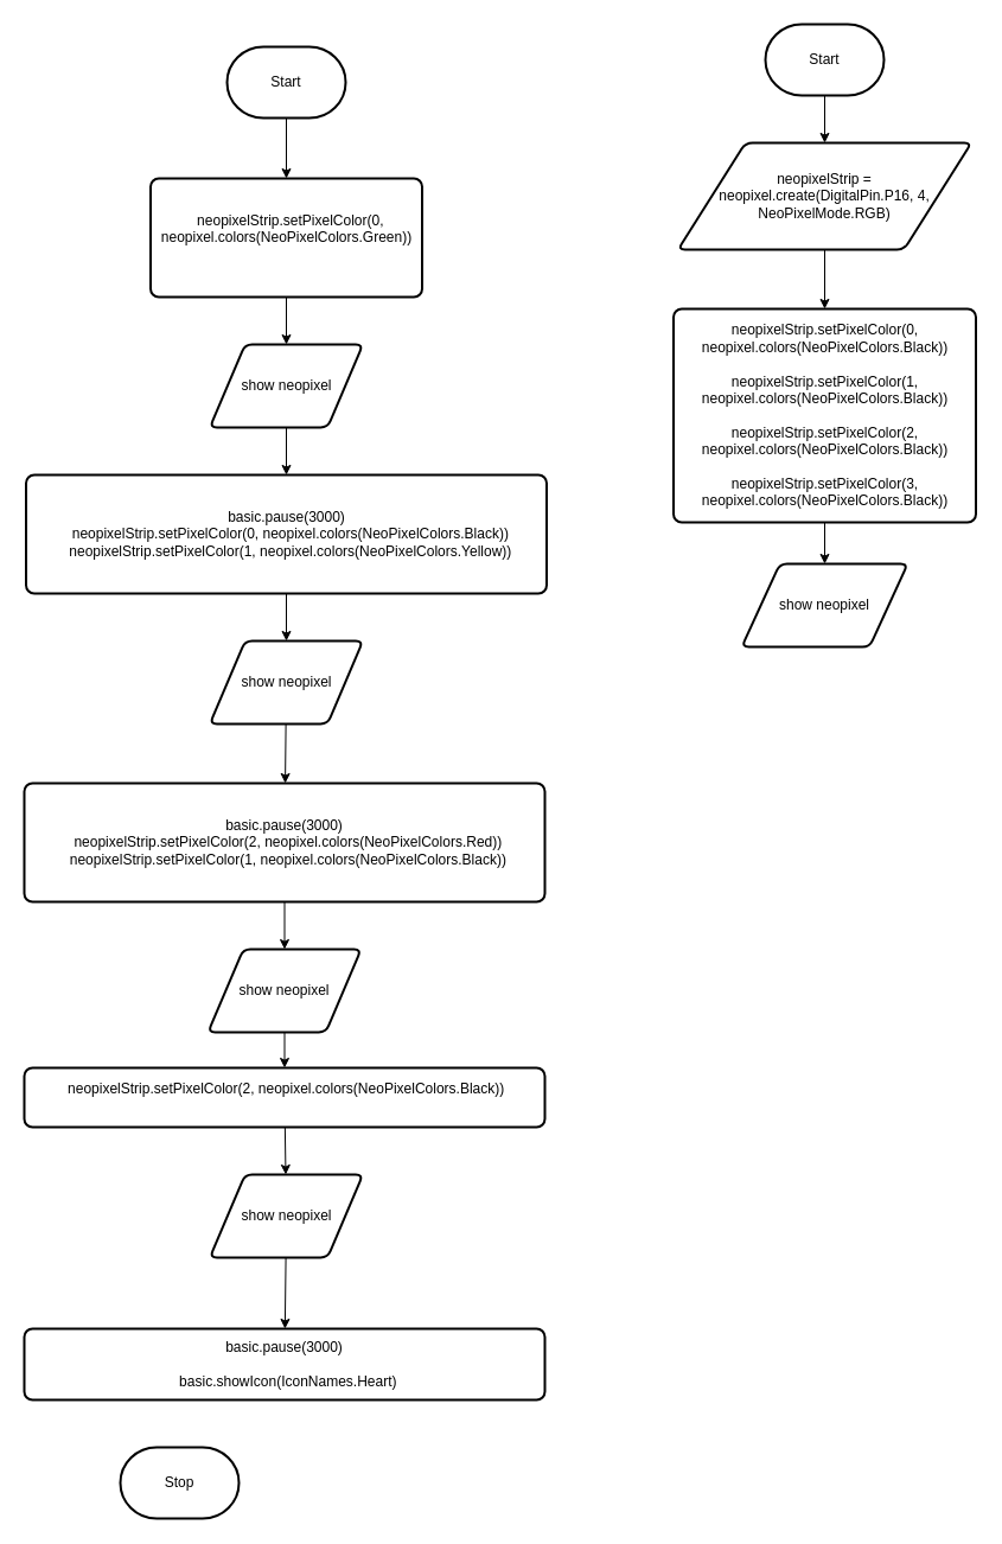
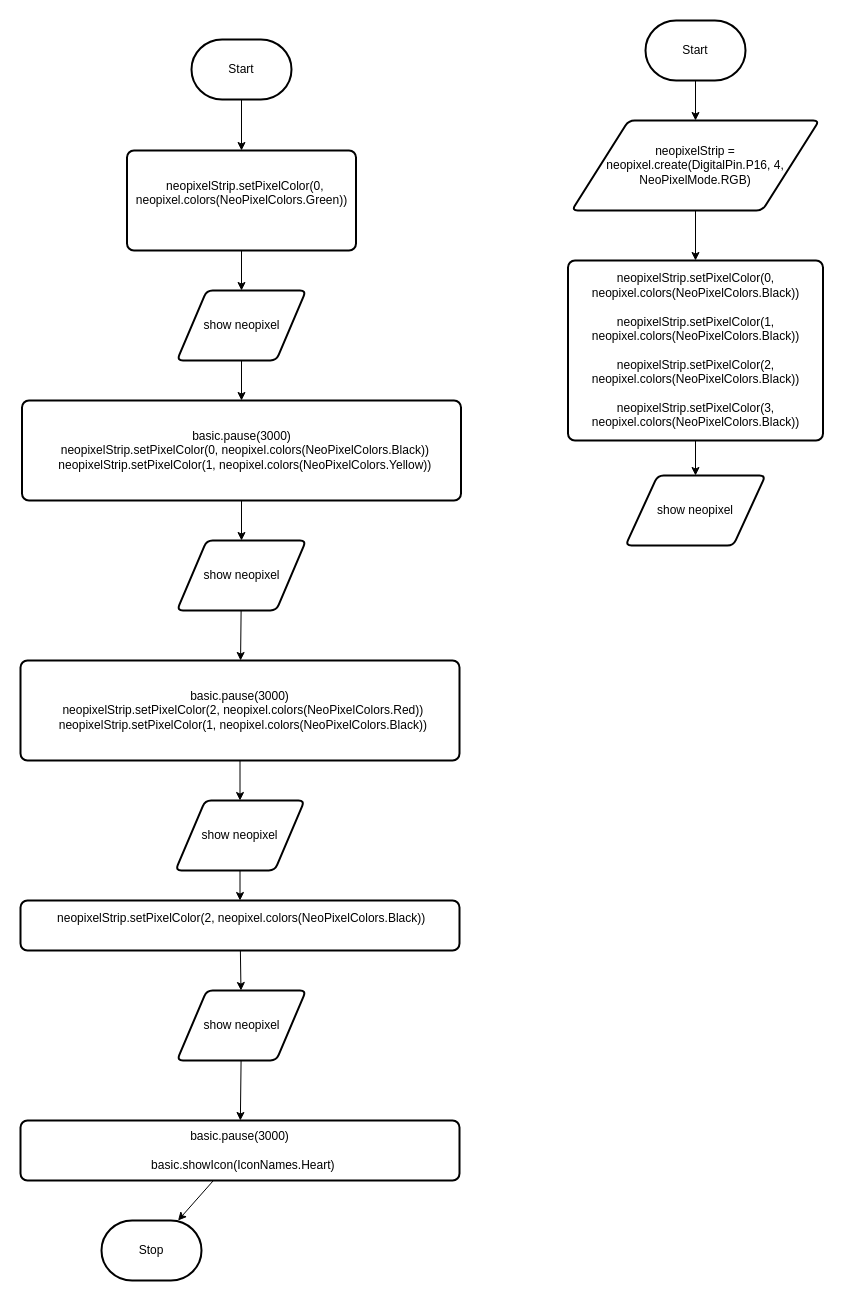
  <mxCell id="0" />
  <mxCell id="1" parent="0" />
  <mxCell id="2" value="" style="edgeStyle=none;html=1;" parent="1" source="3" target="6" edge="1"><mxGeometry relative="1" as="geometry" /></mxCell>
  <mxCell id="3" value="Start" style="strokeWidth=2;html=1;shape=mxgraph.flowchart.terminator;whiteSpace=wrap;" parent="1" vertex="1"><mxGeometry x="191" y="39" width="100" height="60" as="geometry" /></mxCell>
  <mxCell id="4" value="Stop" style="strokeWidth=2;html=1;shape=mxgraph.flowchart.terminator;whiteSpace=wrap;" parent="1" vertex="1"><mxGeometry x="101" y="1220" width="100" height="60" as="geometry" /></mxCell>
  <mxCell id="5" value="" style="edgeStyle=none;html=1;" parent="1" source="6" target="8" edge="1"><mxGeometry relative="1" as="geometry" /></mxCell>
  <mxCell id="6" value="&lt;div&gt;&amp;nbsp; neopixelStrip.setPixelColor(0, neopixel.colors(NeoPixelColors.Green))&lt;/div&gt;&lt;div&gt;&lt;br&gt;&lt;/div&gt;" style="rounded=1;whiteSpace=wrap;html=1;absoluteArcSize=1;arcSize=14;strokeWidth=2;" parent="1" vertex="1"><mxGeometry x="126.5" y="150" width="229" height="100" as="geometry" /></mxCell>
  <mxCell id="7" value="" style="edgeStyle=none;html=1;" parent="1" source="8" target="10" edge="1"><mxGeometry relative="1" as="geometry" /></mxCell>
  <mxCell id="8" value="show neopixel" style="shape=parallelogram;html=1;strokeWidth=2;perimeter=parallelogramPerimeter;whiteSpace=wrap;rounded=1;arcSize=12;size=0.23;" parent="1" vertex="1"><mxGeometry x="176.5" y="290" width="129" height="70" as="geometry" /></mxCell>
  <mxCell id="9" value="" style="edgeStyle=none;html=1;" parent="1" source="10" target="12" edge="1"><mxGeometry relative="1" as="geometry" /></mxCell>
  <mxCell id="10" value="&lt;div&gt;basic.pause(3000)&lt;/div&gt;&lt;div&gt;&amp;nbsp; neopixelStrip.setPixelColor(0, neopixel.colors(NeoPixelColors.Black))&lt;/div&gt;&lt;div&gt;&amp;nbsp; neopixelStrip.setPixelColor(1, neopixel.colors(NeoPixelColors.Yellow))&lt;/div&gt;" style="rounded=1;whiteSpace=wrap;html=1;absoluteArcSize=1;arcSize=14;strokeWidth=2;" parent="1" vertex="1"><mxGeometry x="21.5" y="400" width="439" height="100" as="geometry" /></mxCell>
  <mxCell id="11" value="" style="edgeStyle=none;html=1;" parent="1" source="12" target="14" edge="1"><mxGeometry relative="1" as="geometry" /></mxCell>
  <mxCell id="12" value="show neopixel" style="shape=parallelogram;html=1;strokeWidth=2;perimeter=parallelogramPerimeter;whiteSpace=wrap;rounded=1;arcSize=12;size=0.23;" parent="1" vertex="1"><mxGeometry x="176.5" y="540" width="129" height="70" as="geometry" /></mxCell>
  <mxCell id="13" value="" style="edgeStyle=none;html=1;" parent="1" source="14" target="16" edge="1"><mxGeometry relative="1" as="geometry" /></mxCell>
  <mxCell id="14" value="&lt;div&gt;basic.pause(3000)&lt;/div&gt;&lt;div&gt;&amp;nbsp; neopixelStrip.setPixelColor(2, neopixel.colors(NeoPixelColors.Red))&lt;/div&gt;&lt;div&gt;&amp;nbsp; neopixelStrip.setPixelColor(1, neopixel.colors(NeoPixelColors.Black))&lt;/div&gt;" style="rounded=1;whiteSpace=wrap;html=1;absoluteArcSize=1;arcSize=14;strokeWidth=2;" parent="1" vertex="1"><mxGeometry x="20" y="660" width="439" height="100" as="geometry" /></mxCell>
  <mxCell id="15" value="" style="edgeStyle=none;html=1;" parent="1" source="16" target="18" edge="1"><mxGeometry relative="1" as="geometry" /></mxCell>
  <mxCell id="16" value="show neopixel" style="shape=parallelogram;html=1;strokeWidth=2;perimeter=parallelogramPerimeter;whiteSpace=wrap;rounded=1;arcSize=12;size=0.23;" parent="1" vertex="1"><mxGeometry x="175" y="800" width="129" height="70" as="geometry" /></mxCell>
  <mxCell id="17" value="" style="edgeStyle=none;html=1;" parent="1" source="18" target="20" edge="1"><mxGeometry relative="1" as="geometry" /></mxCell>
  <mxCell id="18" value="&lt;div&gt;&amp;nbsp;neopixelStrip.setPixelColor(2, neopixel.colors(NeoPixelColors.Black))&lt;/div&gt;&lt;div&gt;&lt;br&gt;&lt;/div&gt;" style="rounded=1;whiteSpace=wrap;html=1;absoluteArcSize=1;arcSize=14;strokeWidth=2;" parent="1" vertex="1"><mxGeometry x="20" y="900" width="439" height="50" as="geometry" /></mxCell>
  <mxCell id="19" value="" style="edgeStyle=none;html=1;" parent="1" source="20" target="22" edge="1"><mxGeometry relative="1" as="geometry" /></mxCell>
  <mxCell id="20" value="show neopixel" style="shape=parallelogram;html=1;strokeWidth=2;perimeter=parallelogramPerimeter;whiteSpace=wrap;rounded=1;arcSize=12;size=0.23;" parent="1" vertex="1"><mxGeometry x="176.5" y="990" width="129" height="70" as="geometry" /></mxCell>
+ <mxCell id="21" value="" style="edgeStyle=none;html=1;" parent="1" source="22" target="4" edge="1"><mxGeometry relative="1" as="geometry" /></mxCell>
  <mxCell id="22" value="&lt;div&gt;&lt;div&gt;basic.pause(3000)&lt;/div&gt;&lt;div&gt;&lt;br&gt;&lt;/div&gt;&lt;div&gt;&amp;nbsp; basic.showIcon(IconNames.Heart)&lt;/div&gt;&lt;/div&gt;" style="rounded=1;whiteSpace=wrap;html=1;absoluteArcSize=1;arcSize=14;strokeWidth=2;" parent="1" vertex="1"><mxGeometry x="20" y="1120" width="439" height="60" as="geometry" /></mxCell>
  <mxCell id="23" value="" style="edgeStyle=none;html=1;" edge="1" parent="1" source="24"><mxGeometry relative="1" as="geometry"><mxPoint x="695" y="120" as="targetPoint" /></mxGeometry></mxCell>
  <mxCell id="24" value="Start" style="strokeWidth=2;html=1;shape=mxgraph.flowchart.terminator;whiteSpace=wrap;" vertex="1" parent="1"><mxGeometry x="645" y="20" width="100" height="60" as="geometry" /></mxCell>
  <mxCell id="25" value="" style="edgeStyle=none;html=1;" edge="1" parent="1" source="26" target="28"><mxGeometry relative="1" as="geometry" /></mxCell>
  <mxCell id="26" value="neopixelStrip = neopixel.create(DigitalPin.P16, 4, NeoPixelMode.RGB)" style="shape=parallelogram;html=1;strokeWidth=2;perimeter=parallelogramPerimeter;whiteSpace=wrap;rounded=1;arcSize=12;size=0.23;" vertex="1" parent="1"><mxGeometry x="571.25" y="120" width="247.5" height="90" as="geometry" /></mxCell>
  <mxCell id="27" value="" style="edgeStyle=none;html=1;" edge="1" parent="1" source="28" target="29"><mxGeometry relative="1" as="geometry" /></mxCell>
  <mxCell id="28" value="&lt;div class=&quot;custom-cursor-default-hover&quot;&gt;neopixelStrip.setPixelColor(0, neopixel.colors(NeoPixelColors.Black))&lt;/div&gt;&lt;div class=&quot;custom-cursor-default-hover&quot;&gt;&lt;br&gt;&lt;/div&gt;&lt;div class=&quot;custom-cursor-default-hover&quot;&gt;neopixelStrip.setPixelColor(1, neopixel.colors(NeoPixelColors.Black))&lt;/div&gt;&lt;div class=&quot;custom-cursor-default-hover&quot;&gt;&lt;br&gt;&lt;/div&gt;&lt;div class=&quot;custom-cursor-default-hover&quot;&gt;neopixelStrip.setPixelColor(2, neopixel.colors(NeoPixelColors.Black))&lt;/div&gt;&lt;div class=&quot;custom-cursor-default-hover&quot;&gt;&lt;br&gt;&lt;/div&gt;&lt;div class=&quot;custom-cursor-default-hover&quot;&gt;neopixelStrip.setPixelColor(3, neopixel.colors(NeoPixelColors.Black))&lt;/div&gt;" style="rounded=1;whiteSpace=wrap;html=1;absoluteArcSize=1;arcSize=14;strokeWidth=2;" vertex="1" parent="1"><mxGeometry x="567.5" y="260" width="255" height="180" as="geometry" /></mxCell>
  <mxCell id="29" value="show neopixel" style="shape=parallelogram;html=1;strokeWidth=2;perimeter=parallelogramPerimeter;whiteSpace=wrap;rounded=1;arcSize=12;size=0.23;" vertex="1" parent="1"><mxGeometry x="625" y="475" width="140" height="70" as="geometry" /></mxCell>
